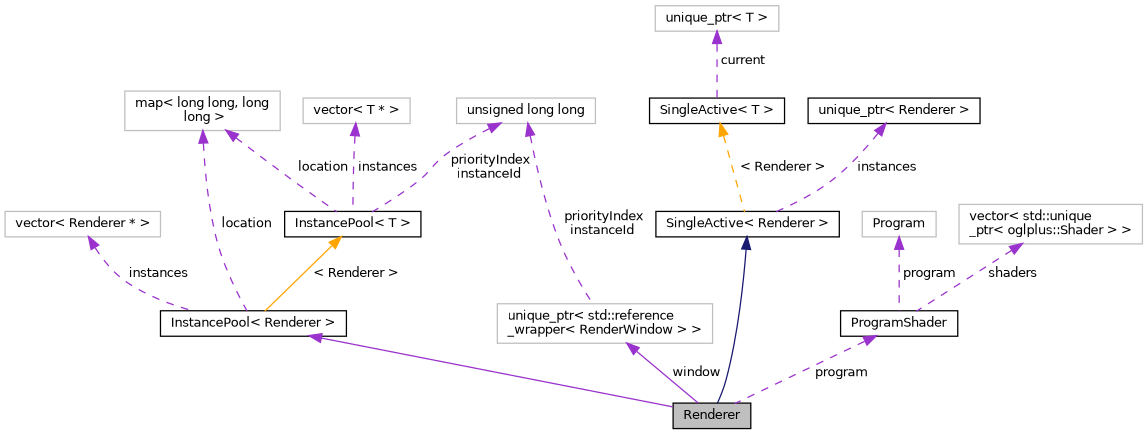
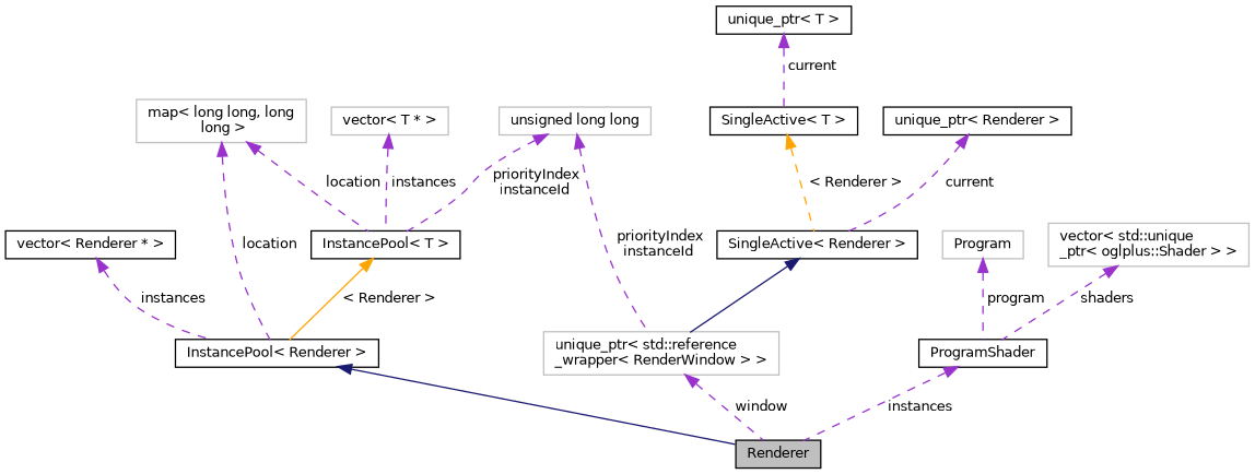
  digraph {
    rankdir=TB
    node [color=black fillcolor=white fontname=Helvetica fontsize=10 shape=record style=filled]
    edge [color=darkorchid3 dir=back fontname=Helvetica fontsize=10 labelfontname=Helvetica labelfontsize=10 style=dashed]
    n1 [fillcolor=grey75 fontcolor=black height=0.2 label=Renderer width=0.4]
    n2 [height=0.2 label="SingleActive\< Renderer \>" width=0.4]
    n3 [height=0.2 label="unique_ptr\< Renderer \>" width=0.4]
    n4 [height=0.2 label="SingleActive\< T \>" width=0.4]
-   n5 [color=grey75 height=0.2 label="unique_ptr\< T \>" width=0.4]
+   n5 [height=0.2 label="unique_ptr\< T \>" width=0.4]
    n6 [height=0.2 label="InstancePool\< Renderer \>" width=0.4]
    n7 [color=grey75 height=0.2 label="unsigned long long" width=0.4]
    n8 [height=0.2 label="InstancePool\< T \>" width=0.4]
    n9 [color=grey75 height=0.2 label="unique_ptr\< std::reference\l_wrapper\< RenderWindow \> \>" width=0.4]
    n10 [color=grey75 height=0.2 label="map\< long long, long\l long \>" width=0.4]
-   n11 [color=grey75 height=0.2 label="vector\< Renderer * \>" width=0.4]
+   n11 [height=0.2 label="vector\< Renderer * \>" width=0.4]
    n12 [color=grey75 height=0.2 label="vector\< T * \>" width=0.4]
    n13 [height=0.2 label=ProgramShader width=0.4]
    n14 [color=grey75 height=0.2 label=Program width=0.4]
    n15 [color=grey75 height=0.2 label="vector\< std::unique\l_ptr\< oglplus::Shader \> \>" width=0.4]
-   n2 -> n1 [color=midnightblue style=solid]
-   n3 -> n2 [label=" instances"]
+   n2 -> n9 [color=midnightblue style=solid]
+   n3 -> n2 [label=" current"]
    n4 -> n2 [color=orange label=" \< Renderer \>"]
    n5 -> n4 [label=" current"]
-   n6 -> n1 [style=solid]
+   n6 -> n1 [color=midnightblue style=solid]
    n7 -> n8 [label=" priorityIndex\ninstanceId"]
    n7 -> n9 [label=" priorityIndex\ninstanceId"]
    n8 -> n6 [color=orange label=" \< Renderer \>" style=solid]
-   n9 -> n1 [label=" window" style=solid]
+   n9 -> n1 [label=" window"]
    n10 -> n6 [label=" location"]
    n10 -> n8 [label=" location"]
    n11 -> n6 [label=" instances"]
    n12 -> n8 [label=" instances"]
-   n13 -> n1 [label=" program"]
+   n13 -> n1 [label=" instances"]
    n14 -> n13 [label=" program"]
    n15 -> n13 [label=" shaders"]
  }
